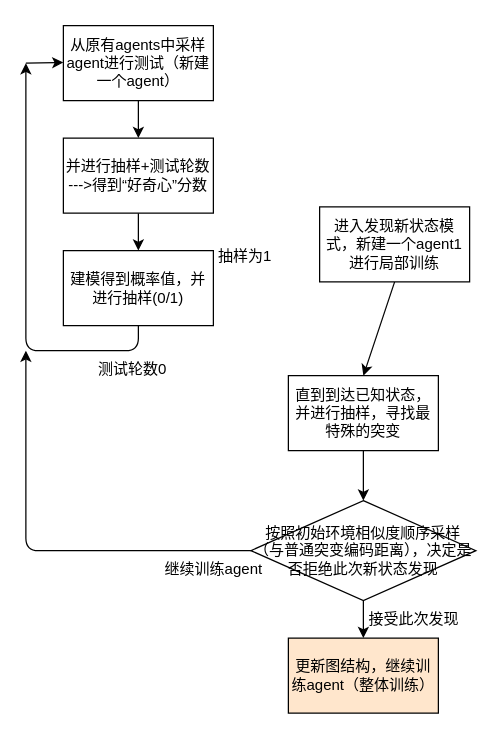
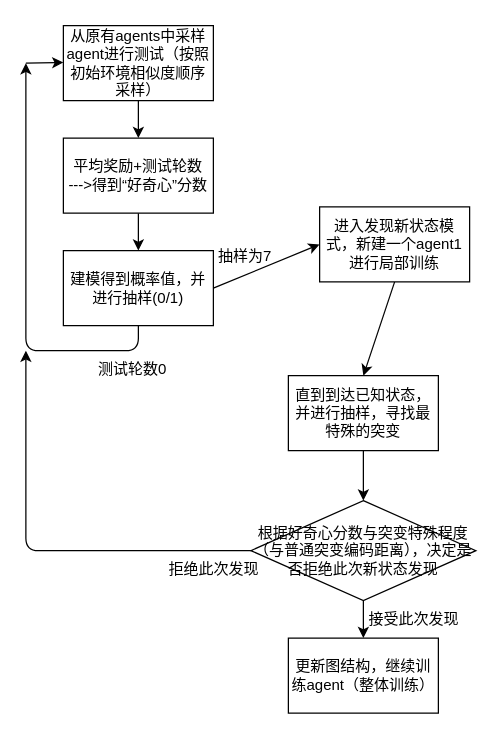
  <mxCell id="0" />
  <mxCell id="1" parent="0" />
  <mxCell id="2" style="edgeStyle=none;html=1;exitX=0.5;exitY=1;exitDx=0;exitDy=0;" parent="1" source="3" edge="1"><mxGeometry relative="1" as="geometry"><mxPoint x="110" y="110" as="targetPoint" /></mxGeometry></mxCell>
- <mxCell id="3" value="从原有agents中采样agent进行测试（新建一个agent）" style="whiteSpace=wrap;html=1;" parent="1" vertex="1"><mxGeometry x="50" y="20" width="120" height="60" as="geometry" /></mxCell>
+ <mxCell id="3" value="从原有agents中采样agent进行测试（按照初始环境相似度顺序采样）" style="whiteSpace=wrap;html=1;" parent="1" vertex="1"><mxGeometry x="50" y="20" width="120" height="60" as="geometry" /></mxCell>
  <mxCell id="4" style="edgeStyle=none;html=1;exitX=0.5;exitY=1;exitDx=0;exitDy=0;" parent="1" source="5" edge="1"><mxGeometry relative="1" as="geometry"><mxPoint x="110" y="200" as="targetPoint" /></mxGeometry></mxCell>
- <mxCell id="5" value="并进行抽样+测试轮数&lt;br&gt;---&amp;gt;得到“好奇心”分数" style="whiteSpace=wrap;html=1;" parent="1" vertex="1"><mxGeometry x="50" y="110" width="120" height="60" as="geometry" /></mxCell>
+ <mxCell id="5" value="平均奖励+测试轮数&lt;br&gt;---&amp;gt;得到“好奇心”分数" style="whiteSpace=wrap;html=1;" parent="1" vertex="1"><mxGeometry x="50" y="110" width="120" height="60" as="geometry" /></mxCell>
+ <mxCell id="6" style="edgeStyle=none;html=1;exitX=1;exitY=0.5;exitDx=0;exitDy=0;entryX=0;entryY=0.5;entryDx=0;entryDy=0;" parent="1" source="8" target="10" edge="1"><mxGeometry relative="1" as="geometry" /></mxCell>
  <mxCell id="7" style="edgeStyle=elbowEdgeStyle;html=1;exitX=0.5;exitY=1;exitDx=0;exitDy=0;elbow=vertical;" parent="1" source="8" edge="1"><mxGeometry relative="1" as="geometry"><mxPoint x="20" y="50" as="targetPoint" /><Array as="points"><mxPoint x="60" y="280" /></Array></mxGeometry></mxCell>
  <mxCell id="8" value="建模得到概率值，并进行抽样(0/1)" style="whiteSpace=wrap;html=1;" parent="1" vertex="1"><mxGeometry x="50" y="200" width="120" height="60" as="geometry" /></mxCell>
  <mxCell id="9" style="edgeStyle=none;html=1;exitX=0.5;exitY=1;exitDx=0;exitDy=0;" parent="1" source="10" edge="1"><mxGeometry relative="1" as="geometry"><mxPoint x="290" y="300" as="targetPoint" /></mxGeometry></mxCell>
  <mxCell id="10" value="进入发现新状态模式，新建一个agent1进行局部训练" style="whiteSpace=wrap;html=1;" parent="1" vertex="1"><mxGeometry x="255" y="165" width="120" height="60" as="geometry" /></mxCell>
  <mxCell id="11" style="edgeStyle=none;html=1;exitX=0.5;exitY=1;exitDx=0;exitDy=0;entryX=0.5;entryY=0;entryDx=0;entryDy=0;" parent="1" source="12" target="15" edge="1"><mxGeometry relative="1" as="geometry" /></mxCell>
  <mxCell id="12" value="直到到达已知状态，并进行抽样，寻找最特殊的突变" style="whiteSpace=wrap;html=1;" parent="1" vertex="1"><mxGeometry x="230" y="300" width="120" height="60" as="geometry" /></mxCell>
  <mxCell id="13" style="edgeStyle=elbowEdgeStyle;elbow=vertical;html=1;exitX=0;exitY=0.5;exitDx=0;exitDy=0;" parent="1" source="15" edge="1"><mxGeometry relative="1" as="geometry"><mxPoint x="20" y="280" as="targetPoint" /><Array as="points"><mxPoint x="110" y="440" /></Array></mxGeometry></mxCell>
  <mxCell id="14" style="edgeStyle=elbowEdgeStyle;elbow=vertical;html=1;exitX=0.5;exitY=1;exitDx=0;exitDy=0;" parent="1" source="15" edge="1"><mxGeometry relative="1" as="geometry"><mxPoint x="290" y="510" as="targetPoint" /></mxGeometry></mxCell>
- <mxCell id="15" value="按照初始环境相似度顺序采样（与普通突变编码距离），决定是否拒绝此次新状态发现" style="rhombus;whiteSpace=wrap;html=1;" parent="1" vertex="1"><mxGeometry x="200" y="400" width="180" height="80" as="geometry" /></mxCell>
- <mxCell id="16" value="抽样为1" style="text;html=1;align=center;verticalAlign=middle;resizable=0;points=[];autosize=1;strokeColor=none;fillColor=none;" parent="1" vertex="1"><mxGeometry x="160" y="190" width="70" height="30" as="geometry" /></mxCell>
+ <mxCell id="15" value="根据好奇心分数与突变特殊程度（与普通突变编码距离），决定是否拒绝此次新状态发现" style="rhombus;whiteSpace=wrap;html=1;" parent="1" vertex="1"><mxGeometry x="200" y="400" width="180" height="80" as="geometry" /></mxCell>
+ <mxCell id="16" value="抽样为7" style="text;html=1;align=center;verticalAlign=middle;resizable=0;points=[];autosize=1;strokeColor=none;fillColor=none;" parent="1" vertex="1"><mxGeometry x="160" y="190" width="70" height="30" as="geometry" /></mxCell>
  <mxCell id="17" style="edgeStyle=none;html=1;entryX=0;entryY=0.5;entryDx=0;entryDy=0;" parent="1" edge="1"><mxGeometry relative="1" as="geometry"><mxPoint x="20" y="50" as="sourcePoint" /><mxPoint x="50" y="49.5" as="targetPoint" /></mxGeometry></mxCell>
  <mxCell id="18" value="测试轮数0" style="text;html=1;align=center;verticalAlign=middle;resizable=0;points=[];autosize=1;strokeColor=none;fillColor=none;" parent="1" vertex="1"><mxGeometry x="70" y="280" width="70" height="30" as="geometry" /></mxCell>
- <mxCell id="19" value="继续训练agent" style="text;html=1;align=center;verticalAlign=middle;resizable=0;points=[];autosize=1;strokeColor=none;fillColor=none;" parent="1" vertex="1"><mxGeometry x="120" y="440" width="100" height="30" as="geometry" /></mxCell>
+ <mxCell id="19" value="拒绝此次发现" style="text;html=1;align=center;verticalAlign=middle;resizable=0;points=[];autosize=1;strokeColor=none;fillColor=none;" parent="1" vertex="1"><mxGeometry x="120" y="440" width="100" height="30" as="geometry" /></mxCell>
  <mxCell id="20" value="接受此次发现" style="text;html=1;align=center;verticalAlign=middle;resizable=0;points=[];autosize=1;strokeColor=none;fillColor=none;" parent="1" vertex="1"><mxGeometry x="280" y="480" width="100" height="30" as="geometry" /></mxCell>
- <mxCell id="21" value="更新图结构，继续训练agent（整体训练）" style="whiteSpace=wrap;html=1;fillColor=#ffe6cc;" parent="1" vertex="1"><mxGeometry x="230" y="510" width="120" height="60" as="geometry" /></mxCell>
+ <mxCell id="21" value="更新图结构，继续训练agent（整体训练）" style="whiteSpace=wrap;html=1;" parent="1" vertex="1"><mxGeometry x="230" y="510" width="120" height="60" as="geometry" /></mxCell>
